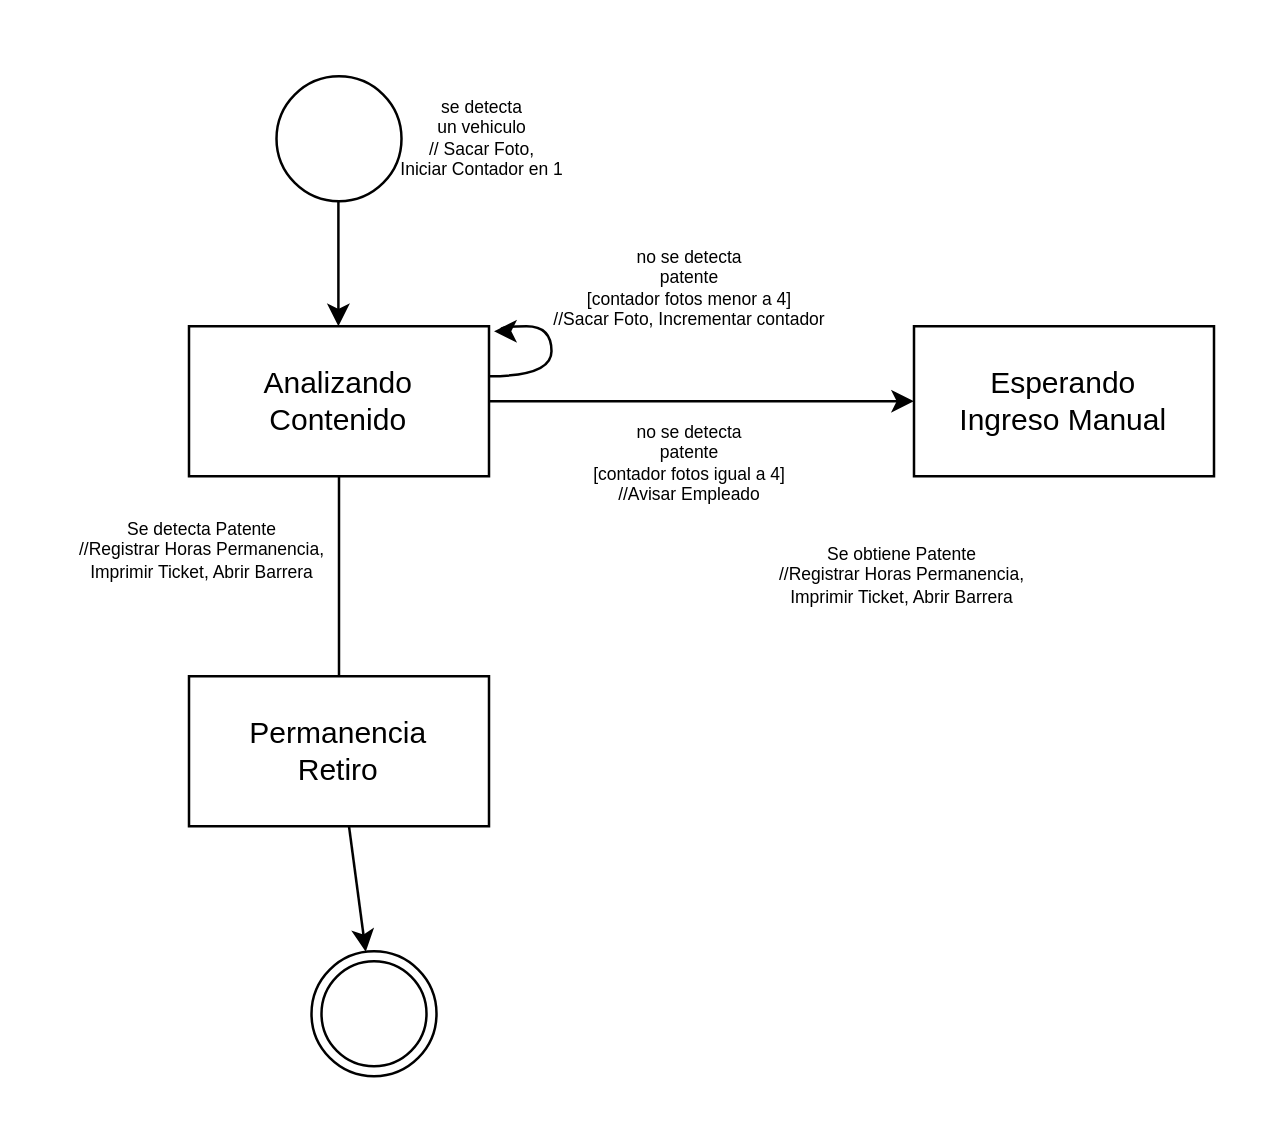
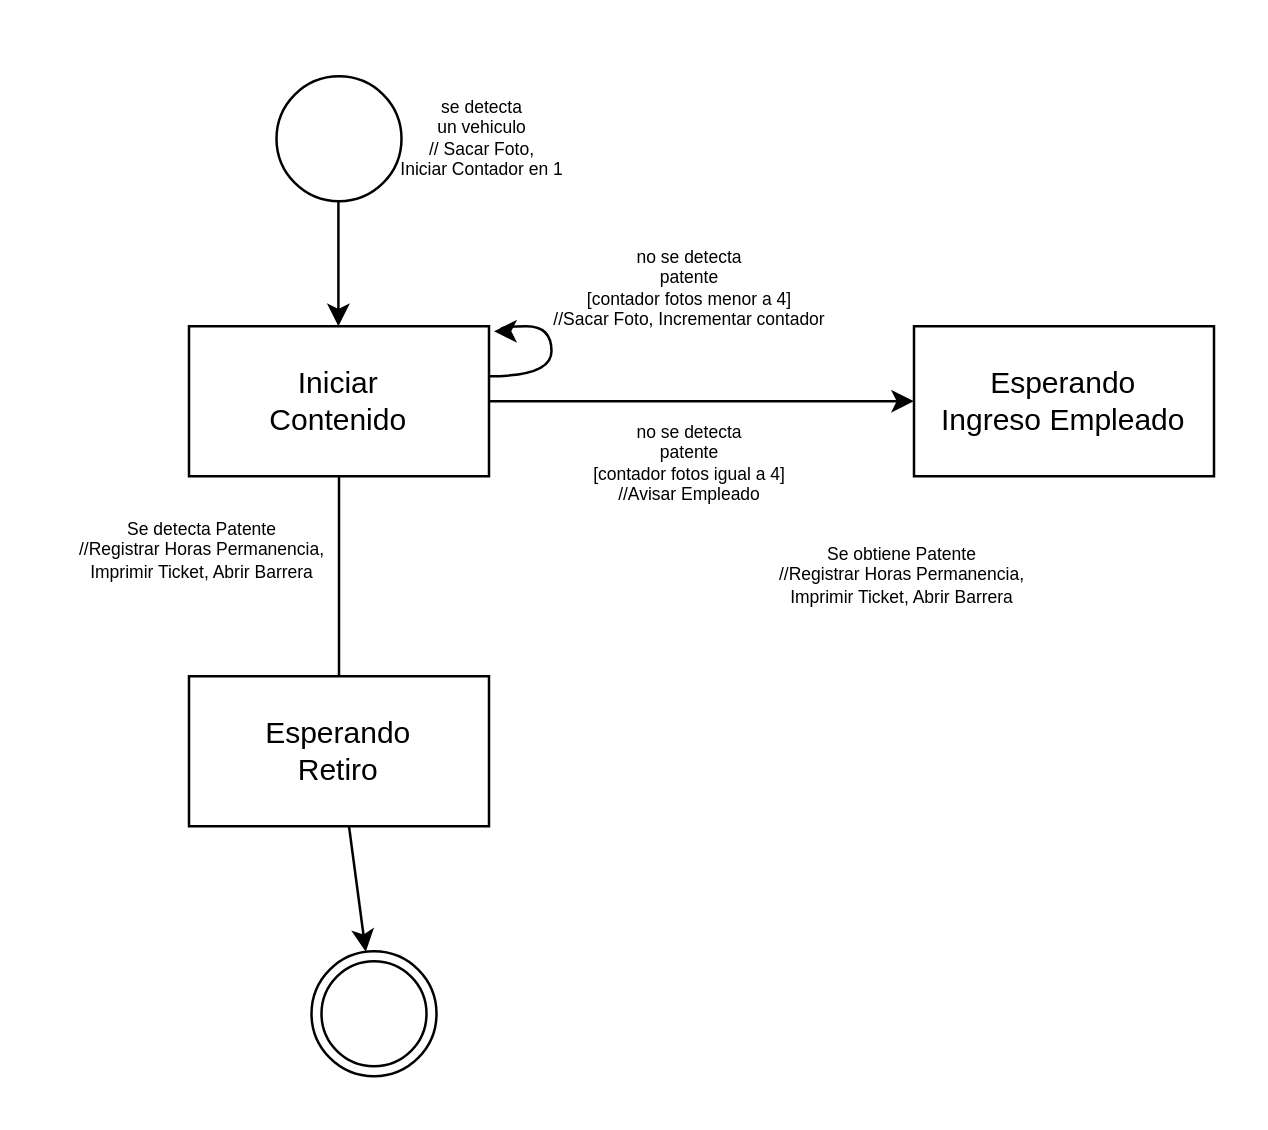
  <mxCell id="0" />
  <mxCell id="1" parent="0" />
  <mxCell id="2" value="" style="ellipse;whiteSpace=wrap;html=1;aspect=fixed;" vertex="1" parent="1"><mxGeometry x="110" y="30" width="50" height="50" as="geometry" /></mxCell>
  <mxCell id="3" value="" style="endArrow=none;html=1;rounded=0;startArrow=classic;startFill=1;" edge="1" parent="1"><mxGeometry width="50" height="50" relative="1" as="geometry"><mxPoint x="134.76" y="130" as="sourcePoint" /><mxPoint x="134.76" y="80" as="targetPoint" /></mxGeometry></mxCell>
  <mxCell id="4" value="&lt;h5 style=&quot;font-size: 7px;&quot;&gt;&lt;span style=&quot;font-weight: normal;&quot;&gt;se detecta&lt;br&gt;un vehiculo&lt;br&gt;// Sacar Foto,&lt;br&gt;Iniciar Contador en 1&lt;/span&gt;&lt;/h5&gt;" style="text;html=1;align=center;verticalAlign=middle;resizable=0;points=[];autosize=1;strokeColor=none;fillColor=none;" vertex="1" parent="1"><mxGeometry x="147" y="20" width="90" height="70" as="geometry" /></mxCell>
  <mxCell id="5" style="edgeStyle=orthogonalEdgeStyle;rounded=0;orthogonalLoop=1;jettySize=auto;html=1;curved=1;" edge="1" parent="1" source="8"><mxGeometry relative="1" as="geometry"><mxPoint x="197" y="132" as="targetPoint" /><Array as="points"><mxPoint x="220" y="150" /><mxPoint x="220" y="130" /><mxPoint x="200" y="130" /></Array></mxGeometry></mxCell>
  <mxCell id="6" value="" style="edgeStyle=orthogonalEdgeStyle;rounded=0;orthogonalLoop=1;jettySize=auto;html=1;endArrow=none;" edge="1" parent="1" source="8" target="11"><mxGeometry relative="1" as="geometry" /></mxCell>
  <mxCell id="7" value="" style="edgeStyle=orthogonalEdgeStyle;rounded=0;orthogonalLoop=1;jettySize=auto;html=1;" edge="1" parent="1" source="8" target="15"><mxGeometry relative="1" as="geometry"><mxPoint x="220" y="140" as="sourcePoint" /></mxGeometry></mxCell>
- <mxCell id="8" value="Analizando&lt;div&gt;Contenido&lt;/div&gt;" style="rounded=0;whiteSpace=wrap;html=1;" vertex="1" parent="1"><mxGeometry x="75" y="130" width="120" height="60" as="geometry" /></mxCell>
+ <mxCell id="8" value="Iniciar&lt;div&gt;Contenido&lt;/div&gt;" style="rounded=0;whiteSpace=wrap;html=1;" vertex="1" parent="1"><mxGeometry x="75" y="130" width="120" height="60" as="geometry" /></mxCell>
  <mxCell id="9" value="&lt;h5 style=&quot;font-size: 7px;&quot;&gt;&lt;span style=&quot;font-weight: normal;&quot;&gt;no se detecta&lt;br&gt;patente&lt;br&gt;[contador fotos menor a 4]&lt;br&gt;//Sacar Foto, Incrementar contador&lt;/span&gt;&lt;/h5&gt;" style="text;html=1;align=center;verticalAlign=middle;resizable=0;points=[];autosize=1;strokeColor=none;fillColor=none;" vertex="1" parent="1"><mxGeometry x="210" y="80" width="130" height="70" as="geometry" /></mxCell>
  <mxCell id="10" value="&lt;h5 style=&quot;font-size: 7px;&quot;&gt;&lt;span style=&quot;font-weight: normal;&quot;&gt;no se detecta&lt;br&gt;patente&lt;br&gt;[contador fotos igual a 4]&lt;br&gt;//Avisar Empleado&lt;/span&gt;&lt;/h5&gt;" style="text;html=1;align=center;verticalAlign=middle;resizable=0;points=[];autosize=1;strokeColor=none;fillColor=none;" vertex="1" parent="1"><mxGeometry x="225" y="150" width="100" height="70" as="geometry" /></mxCell>
- <mxCell id="11" value="Permanencia&lt;br&gt;Retiro" style="whiteSpace=wrap;html=1;rounded=0;" vertex="1" parent="1"><mxGeometry x="75" y="270" width="120" height="60" as="geometry" /></mxCell>
+ <mxCell id="11" value="Esperando&lt;br&gt;Retiro" style="whiteSpace=wrap;html=1;rounded=0;" vertex="1" parent="1"><mxGeometry x="75" y="270" width="120" height="60" as="geometry" /></mxCell>
  <mxCell id="12" value="&lt;h5 style=&quot;font-size: 7px;&quot;&gt;&lt;span style=&quot;font-weight: normal;&quot;&gt;Se detecta Patente&lt;br&gt;//Registrar Horas Permanencia,&lt;br&gt;Imprimir Ticket, Abrir Barrera&lt;/span&gt;&lt;/h5&gt;" style="text;html=1;align=center;verticalAlign=middle;resizable=0;points=[];autosize=1;strokeColor=none;fillColor=none;" vertex="1" parent="1"><mxGeometry x="20" y="190" width="120" height="60" as="geometry" /></mxCell>
  <mxCell id="13" value="" style="ellipse;shape=doubleEllipse;whiteSpace=wrap;html=1;aspect=fixed;" vertex="1" parent="1"><mxGeometry x="124" y="380" width="50" height="50" as="geometry" /></mxCell>
  <mxCell id="14" value="" style="endArrow=classic;html=1;rounded=0;endFill=1;" edge="1" parent="1" source="11" target="13"><mxGeometry width="50" height="50" relative="1" as="geometry"><mxPoint x="148.86" y="480" as="sourcePoint" /><mxPoint x="148.86" y="430" as="targetPoint" /></mxGeometry></mxCell>
- <mxCell id="15" value="Esperando&lt;div&gt;Ingreso Manual&lt;/div&gt;" style="whiteSpace=wrap;html=1;rounded=0;" vertex="1" parent="1"><mxGeometry x="365" y="130" width="120" height="60" as="geometry" /></mxCell>
+ <mxCell id="15" value="Esperando&lt;div&gt;Ingreso Empleado&lt;/div&gt;" style="whiteSpace=wrap;html=1;rounded=0;" vertex="1" parent="1"><mxGeometry x="365" y="130" width="120" height="60" as="geometry" /></mxCell>
  <mxCell id="16" value="&lt;h5 style=&quot;font-size: 7px;&quot;&gt;&lt;span style=&quot;font-weight: normal;&quot;&gt;Se obtiene Patente&lt;br&gt;//Registrar Horas Permanencia,&lt;br&gt;Imprimir Ticket, Abrir Barrera&lt;/span&gt;&lt;/h5&gt;" style="text;html=1;align=center;verticalAlign=middle;resizable=0;points=[];autosize=1;strokeColor=none;fillColor=none;" vertex="1" parent="1"><mxGeometry x="300" y="200" width="120" height="60" as="geometry" /></mxCell>
